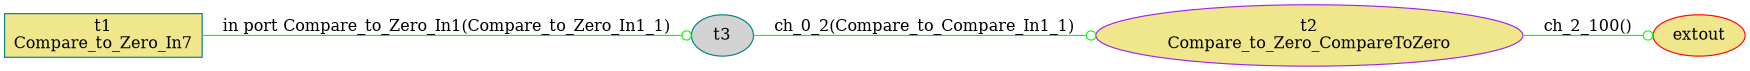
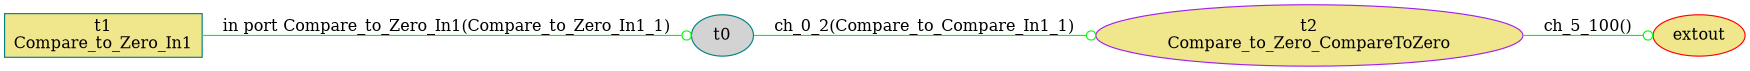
  digraph {
    rankdir=LR
    node [color=teal fillcolor=khaki style=filled]
    edge [arrowhead=odot color=green]
    n1 [color=purple label="t2\nCompare_to_Zero_CompareToZero"]
    n2 [color=red label=extout]
-   t0 [fillcolor=lightgrey label=t3]
-   n4 [label="t1\nCompare_to_Zero_In7" shape=box]
-   n1 -> n2 [label="ch_2_100()"]
+   t0 [fillcolor=lightgrey]
+   n4 [label="t1\nCompare_to_Zero_In1" shape=box]
+   n1 -> n2 [label="ch_5_100()"]
    t0 -> n1 [label="ch_0_2(Compare_to_Compare_In1_1)"]
    n4 -> t0 [label="in port Compare_to_Zero_In1(Compare_to_Zero_In1_1)"]
  }
